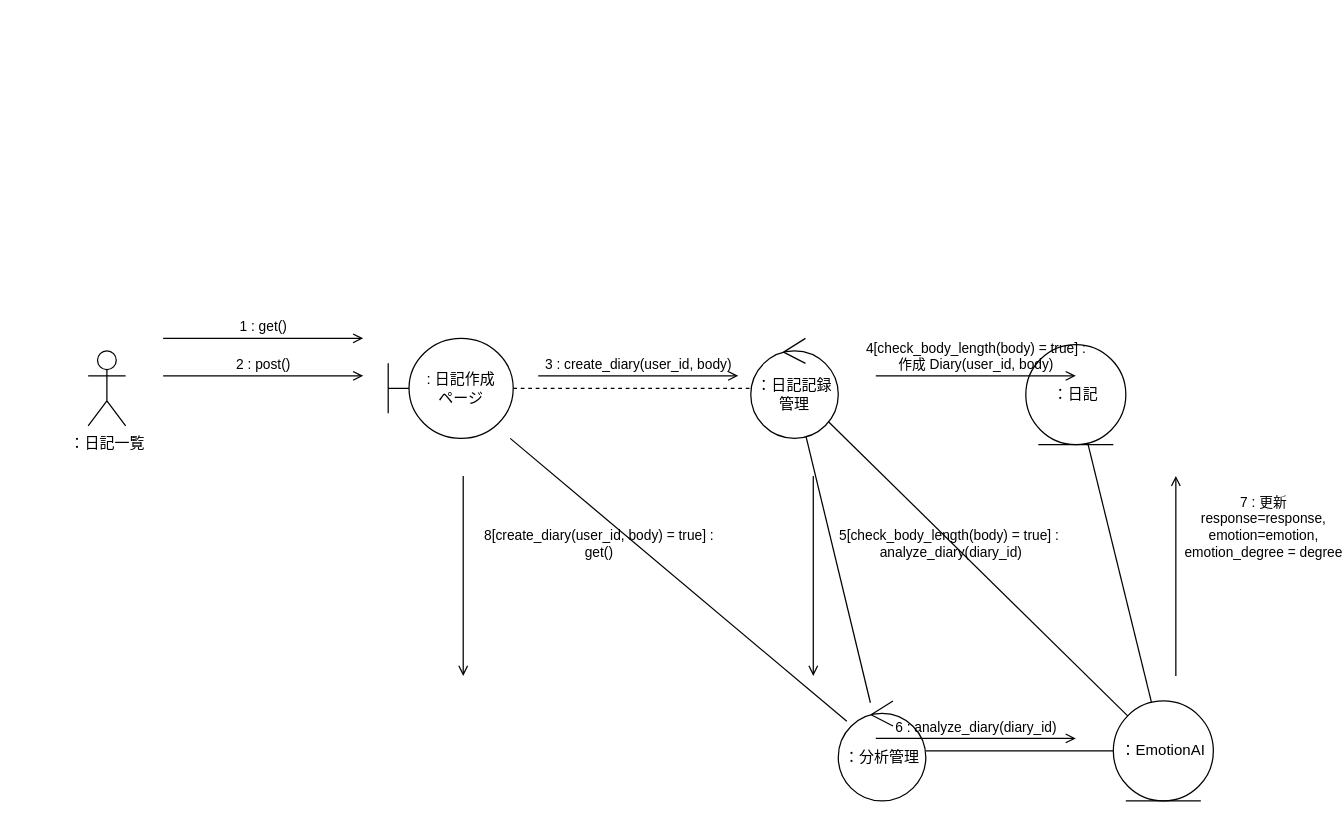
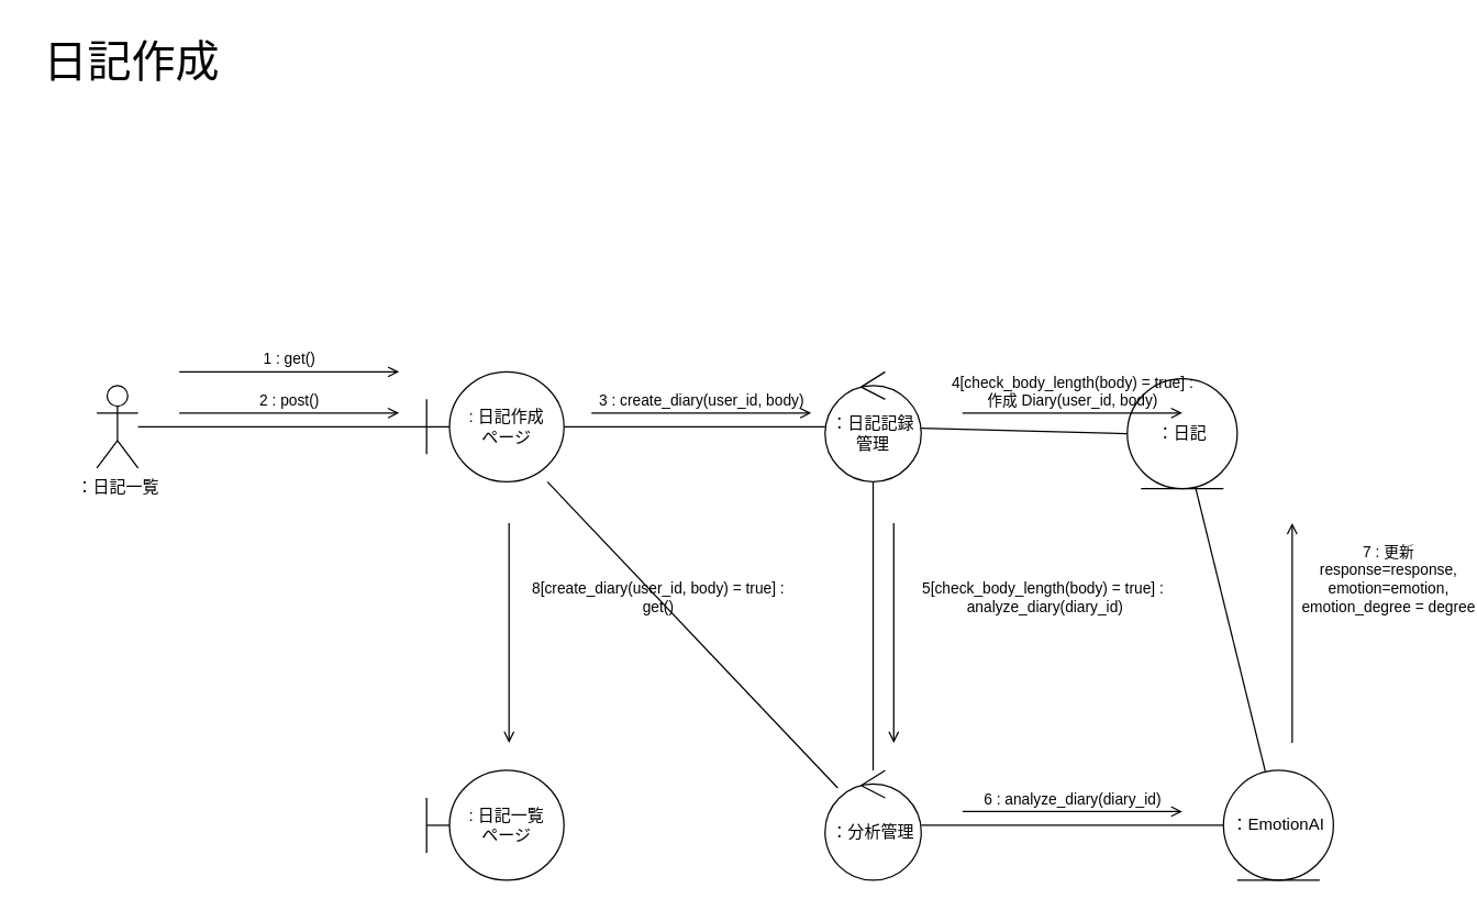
  <mxCell id="0" />
  <mxCell id="1" parent="0" />
  <mxCell id="2" value="：日記" style="ellipse;shape=umlEntity;whiteSpace=wrap;html=1;" parent="1" vertex="1"><mxGeometry x="820" y="275" width="80" height="80" as="geometry" /></mxCell>
- <mxCell id="3" style="edgeStyle=none;html=1;endArrow=none;endFill=0;" parent="1" source="5" target="22" edge="1"><mxGeometry relative="1" as="geometry" /></mxCell>
+ <mxCell id="3" style="edgeStyle=none;html=1;entryX=0;entryY=0.5;entryDx=0;entryDy=0;endArrow=none;endFill=0;" parent="1" source="5" target="2" edge="1"><mxGeometry relative="1" as="geometry" /></mxCell>
  <mxCell id="4" style="edgeStyle=none;html=1;endArrow=none;endFill=0;" edge="1" parent="1" source="5" target="19"><mxGeometry relative="1" as="geometry" /></mxCell>
  <mxCell id="5" value="：日記記録管理" style="ellipse;shape=umlControl;whiteSpace=wrap;html=1;" parent="1" vertex="1"><mxGeometry x="600" y="270" width="70" height="80" as="geometry" /></mxCell>
- <mxCell id="7" style="edgeStyle=none;html=1;endArrow=none;endFill=0;dashed=1;" parent="1" source="9" target="5" edge="1"><mxGeometry relative="1" as="geometry" /></mxCell>
+ <mxCell id="6" value=": 日記一覧&lt;br&gt;ページ" style="shape=umlBoundary;whiteSpace=wrap;html=1;" parent="1" vertex="1"><mxGeometry x="310" y="560" width="100" height="80" as="geometry" /></mxCell>
+ <mxCell id="7" style="edgeStyle=none;html=1;endArrow=none;endFill=0;" parent="1" source="9" target="5" edge="1"><mxGeometry relative="1" as="geometry" /></mxCell>
  <mxCell id="8" style="edgeStyle=none;html=1;endArrow=none;endFill=0;" parent="1" source="9" target="19" edge="1"><mxGeometry relative="1" as="geometry" /></mxCell>
  <mxCell id="9" value=": 日記作成&lt;br&gt;ページ" style="shape=umlBoundary;whiteSpace=wrap;html=1;" parent="1" vertex="1"><mxGeometry x="310" y="270" width="100" height="80" as="geometry" /></mxCell>
+ <mxCell id="10" style="edgeStyle=none;html=1;endArrow=none;endFill=0;" parent="1" source="11" target="9" edge="1"><mxGeometry relative="1" as="geometry" /></mxCell>
  <mxCell id="11" value="：日記一覧" style="shape=umlActor;verticalLabelPosition=bottom;verticalAlign=top;html=1;outlineConnect=0;" parent="1" vertex="1"><mxGeometry x="70" y="280" width="30" height="60" as="geometry" /></mxCell>
  <mxCell id="12" value="1 : get()" style="html=1;verticalAlign=bottom;labelBackgroundColor=none;endArrow=open;endFill=0;" parent="1" edge="1"><mxGeometry width="160" relative="1" as="geometry"><mxPoint x="130" y="270" as="sourcePoint" /><mxPoint x="290" y="270" as="targetPoint" /><mxPoint as="offset" /></mxGeometry></mxCell>
  <mxCell id="13" value="2 : post()" style="html=1;verticalAlign=bottom;labelBackgroundColor=none;endArrow=open;endFill=0;" parent="1" edge="1"><mxGeometry width="160" relative="1" as="geometry"><mxPoint x="130" y="300" as="sourcePoint" /><mxPoint x="290" y="300" as="targetPoint" /><mxPoint as="offset" /></mxGeometry></mxCell>
  <mxCell id="14" value="3 : create_diary(user_id, body)" style="html=1;verticalAlign=bottom;labelBackgroundColor=none;endArrow=open;endFill=0;" parent="1" edge="1"><mxGeometry width="160" relative="1" as="geometry"><mxPoint x="430" y="300" as="sourcePoint" /><mxPoint x="590" y="300" as="targetPoint" /><mxPoint as="offset" /></mxGeometry></mxCell>
  <mxCell id="15" value="4[check_body_length(body) = true] : &lt;br&gt;作成 Diary(user_id, body)" style="html=1;verticalAlign=bottom;labelBackgroundColor=none;endArrow=open;endFill=0;" parent="1" edge="1"><mxGeometry width="160" relative="1" as="geometry"><mxPoint x="700" y="300" as="sourcePoint" /><mxPoint x="860" y="300" as="targetPoint" /><mxPoint as="offset" /></mxGeometry></mxCell>
  <mxCell id="16" value="8[create_diary(user_id, body) = true] :&amp;nbsp;&lt;br&gt;get()&amp;nbsp;" style="html=1;verticalAlign=bottom;labelBackgroundColor=none;endArrow=open;endFill=0;" parent="1" edge="1"><mxGeometry x="-0.125" y="110" width="160" relative="1" as="geometry"><mxPoint x="370" y="380" as="sourcePoint" /><mxPoint x="370" y="540" as="targetPoint" /><mxPoint as="offset" /></mxGeometry></mxCell>
+ <mxCell id="17" value="日記作成" style="text;html=1;align=center;verticalAlign=middle;resizable=0;points=[];autosize=1;strokeColor=none;fillColor=none;fontSize=32;" parent="1" vertex="1"><mxGeometry x="20" y="20" width="150" height="50" as="geometry" /></mxCell>
  <mxCell id="18" style="edgeStyle=none;html=1;endArrow=none;endFill=0;" edge="1" parent="1" source="19" target="22"><mxGeometry relative="1" as="geometry" /></mxCell>
- <mxCell id="19" value="：分析管理" style="ellipse;shape=umlControl;whiteSpace=wrap;html=1;" vertex="1" parent="1"><mxGeometry x="670" y="560" width="70" height="80" as="geometry" /></mxCell>
+ <mxCell id="19" value="：分析管理" style="ellipse;shape=umlControl;whiteSpace=wrap;html=1;" vertex="1" parent="1"><mxGeometry x="600" y="560" width="70" height="80" as="geometry" /></mxCell>
  <mxCell id="20" value="5[check_body_length(body) = true] :&amp;nbsp;&lt;br&gt;analyze_diary(diary_id)" style="html=1;verticalAlign=bottom;labelBackgroundColor=none;endArrow=open;endFill=0;" edge="1" parent="1"><mxGeometry x="-0.125" y="110" width="160" relative="1" as="geometry"><mxPoint x="650" y="380" as="sourcePoint" /><mxPoint x="650" y="540" as="targetPoint" /><mxPoint as="offset" /></mxGeometry></mxCell>
  <mxCell id="21" style="edgeStyle=none;html=1;endArrow=none;endFill=0;" edge="1" parent="1" source="22" target="2"><mxGeometry relative="1" as="geometry" /></mxCell>
  <mxCell id="22" value="：EmotionAI" style="ellipse;shape=umlEntity;whiteSpace=wrap;html=1;" vertex="1" parent="1"><mxGeometry x="890" y="560" width="80" height="80" as="geometry" /></mxCell>
  <mxCell id="23" value="6 : analyze_diary(diary_id)" style="html=1;verticalAlign=bottom;labelBackgroundColor=none;endArrow=open;endFill=0;" edge="1" parent="1"><mxGeometry width="160" relative="1" as="geometry"><mxPoint x="700" y="590" as="sourcePoint" /><mxPoint x="860" y="590" as="targetPoint" /><mxPoint as="offset" /></mxGeometry></mxCell>
  <mxCell id="24" value="7 : 更新&lt;br&gt;response=response,&lt;br&gt;emotion=emotion,&lt;br&gt;emotion_degree = degree" style="html=1;verticalAlign=bottom;labelBackgroundColor=none;endArrow=open;endFill=0;" edge="1" parent="1"><mxGeometry x="0.125" y="-70" width="160" relative="1" as="geometry"><mxPoint x="940" y="540" as="sourcePoint" /><mxPoint x="940" y="380" as="targetPoint" /><mxPoint as="offset" /></mxGeometry></mxCell>
